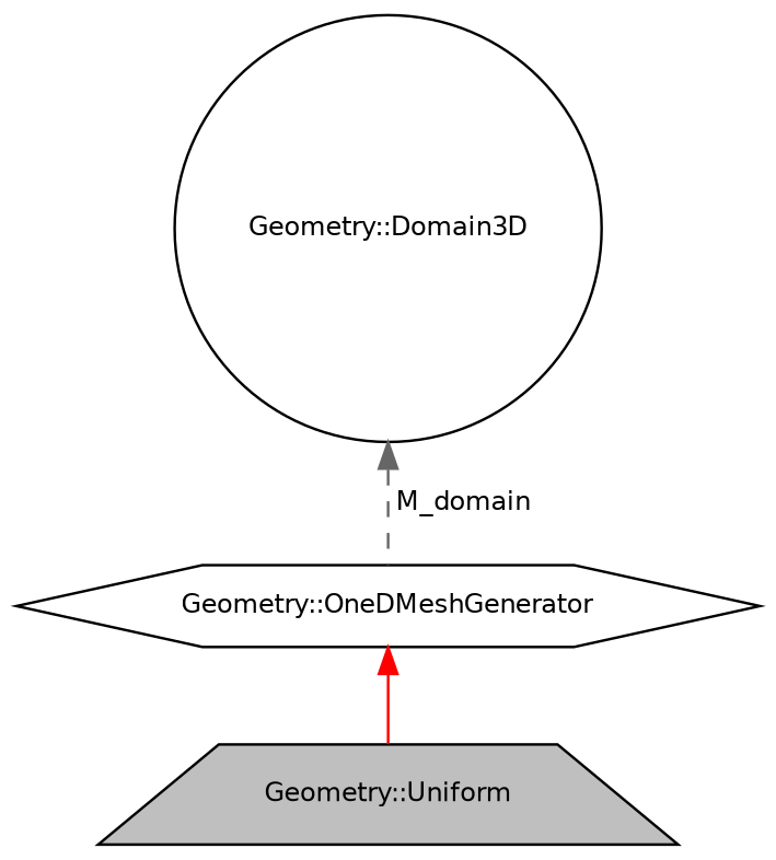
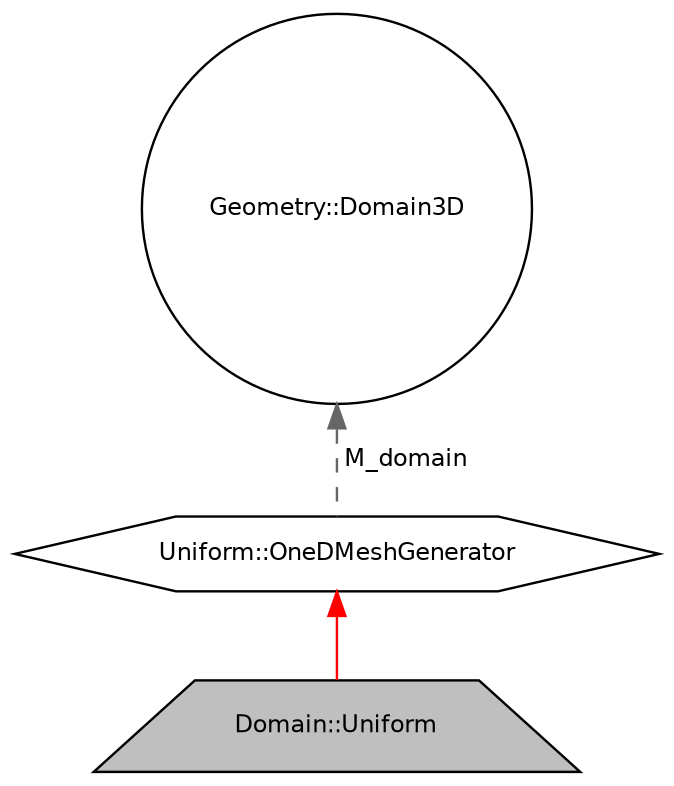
  digraph {
    node [color=black fillcolor=white fontname=Helvetica fontsize=10 style=filled]
    edge [dir=back fontname=Helvetica fontsize=10 labelfontname=Helvetica labelfontsize=10]
-   n1 [fillcolor=grey75 fontcolor=black height=0.2 label="Geometry::Uniform" shape=trapezium width=0.4]
-   n2 [height=0.2 label="Geometry::OneDMeshGenerator" shape=hexagon width=0.4]
+   n1 [fillcolor=grey75 fontcolor=black height=0.2 label="Domain::Uniform" shape=trapezium width=0.4]
+   n2 [height=0.2 label="Uniform::OneDMeshGenerator" shape=hexagon width=0.4]
    n3 [height=0.2 label="Geometry::Domain3D" shape=circle width=0.4]
    n2 -> n1 [color=red style=solid]
    n3 -> n2 [color=gray40 label=" M_domain" style=dashed]
  }
